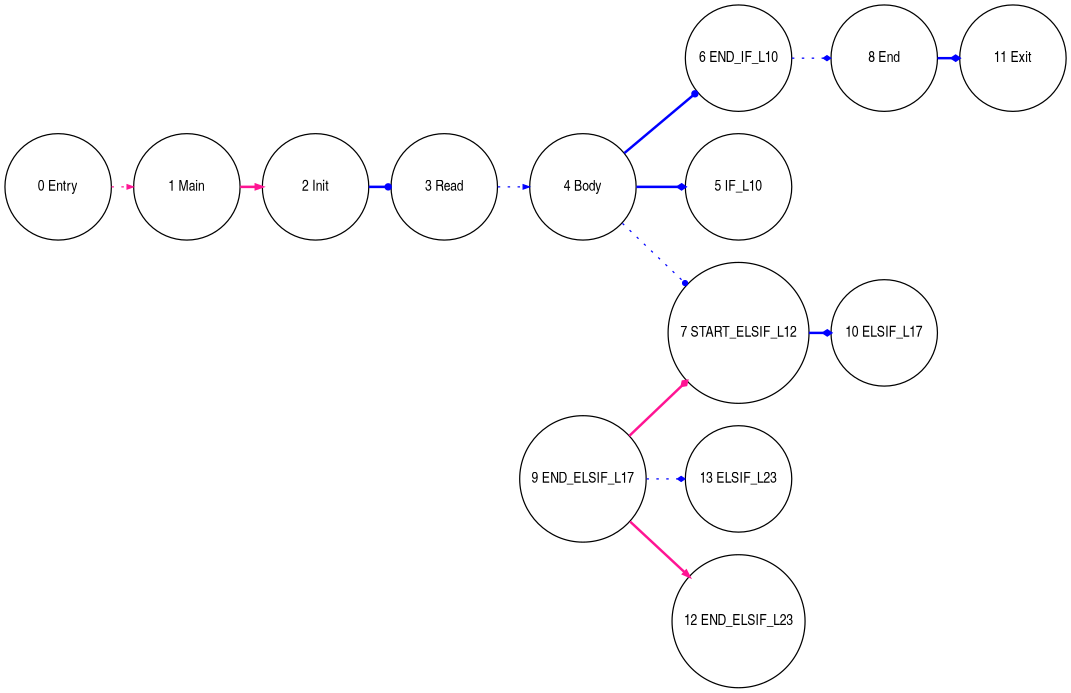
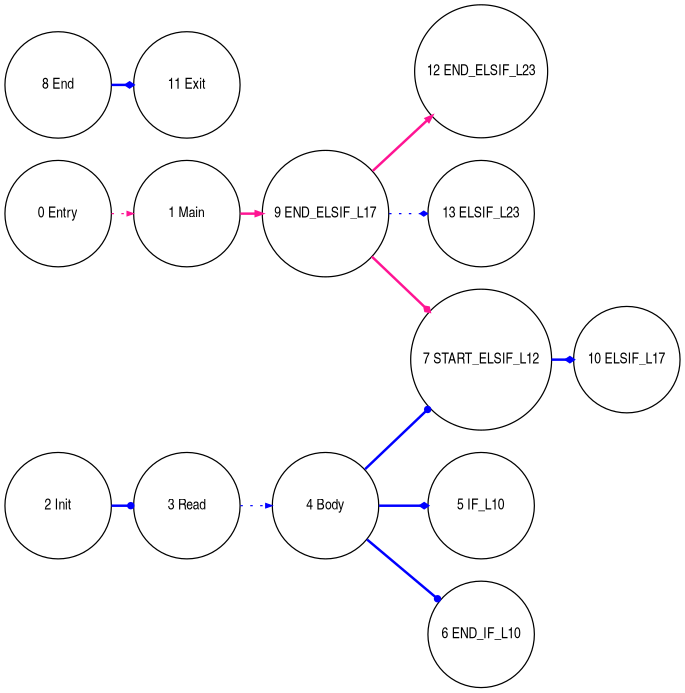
  digraph {
    rankdir=LR
    ranksep=.25
    node [fontname=ArialNarrow fontsize=12 shape=circle]
    edge [arrowhead=diamond arrowsize=.5 color=blue style=bold]
    "0 Entry" [height=1.2]
    "1 Main" [height=1.2]
    "2 Init" [height=1.2]
    "3 Read" [height=1.2]
    "4 Body" [height=1.2]
    "5 IF_L10" [height=1.2]
    "7 START_ELSIF_L12" [height=1.2]
    "6 END_IF_L10" [height=1.2]
    "10 ELSIF_L17" [height=1.2]
    "8 End" [height=1.2]
    "9 END_ELSIF_L17" [height=1.2]
    "12 END_ELSIF_L23" [height=1.2]
    "13 ELSIF_L23" [height=1.2]
    "11 Exit" [height=1.2]
    "0 Entry" -> "1 Main" [arrowhead=normal color=deeppink style=dotted]
-   "1 Main" -> "2 Init" [arrowhead=normal color=deeppink]
+   "1 Main" -> "9 END_ELSIF_L17" [arrowhead=normal color=deeppink]
    "2 Init" -> "3 Read" [arrowhead=dot]
    "3 Read" -> "4 Body" [arrowhead=normal style=dotted]
    "4 Body" -> "5 IF_L10"
-   "4 Body" -> "7 START_ELSIF_L12" [arrowhead=dot style=dotted]
+   "4 Body" -> "7 START_ELSIF_L12" [arrowhead=dot]
    "4 Body" -> "6 END_IF_L10" [arrowhead=dot]
    "7 START_ELSIF_L12" -> "10 ELSIF_L17"
-   "6 END_IF_L10" -> "8 End" [style=dotted]
    "8 End" -> "11 Exit"
    "9 END_ELSIF_L17" -> "7 START_ELSIF_L12" [color=deeppink]
    "9 END_ELSIF_L17" -> "12 END_ELSIF_L23" [arrowhead=normal color=deeppink]
    "9 END_ELSIF_L17" -> "13 ELSIF_L23" [style=dotted]
  }
